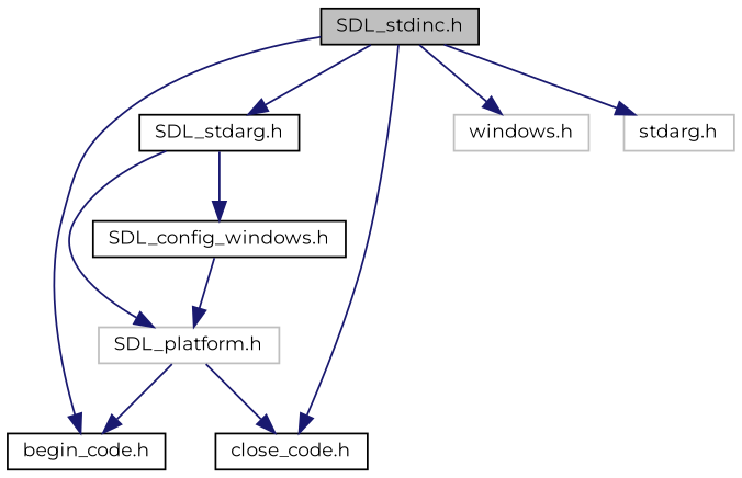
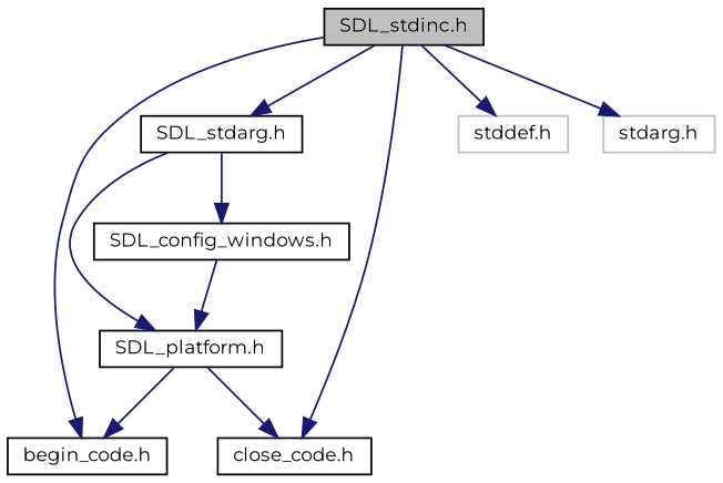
  digraph {
    fontname=Montserrat
    node [color=black fillcolor=white fontname=Montserrat fontsize=10 shape=record style=filled]
    edge [color=midnightblue fontname=Montserrat fontsize=10 labelfontname=FreeSans labelfontsize=10 style=solid]
    n1 [fillcolor=grey75 fontcolor=black height=0.2 label="SDL_stdinc.h" width=0.4]
    n2 [height=0.2 label="SDL_stdarg.h" width=0.4]
    n3 [height=0.2 label="begin_code.h" width=0.4]
    n4 [height=0.2 label="close_code.h" width=0.4]
-   n5 [color=grey75 height=0.2 label="windows.h" width=0.4]
+   n5 [color=grey75 height=0.2 label="stddef.h" width=0.4]
    n6 [color=grey75 height=0.2 label="stdarg.h" width=0.4]
-   n7 [color=grey75 height=0.2 label="SDL_platform.h" width=0.4]
+   n7 [height=0.2 label="SDL_platform.h" width=0.4]
    n8 [height=0.2 label="SDL_config_windows.h" width=0.4]
    n1 -> n2
    n1 -> n3
    n1 -> n4
    n1 -> n5
    n1 -> n6
    n2 -> n7
    n2 -> n8
    n7 -> n3
    n7 -> n4
    n8 -> n7
  }
